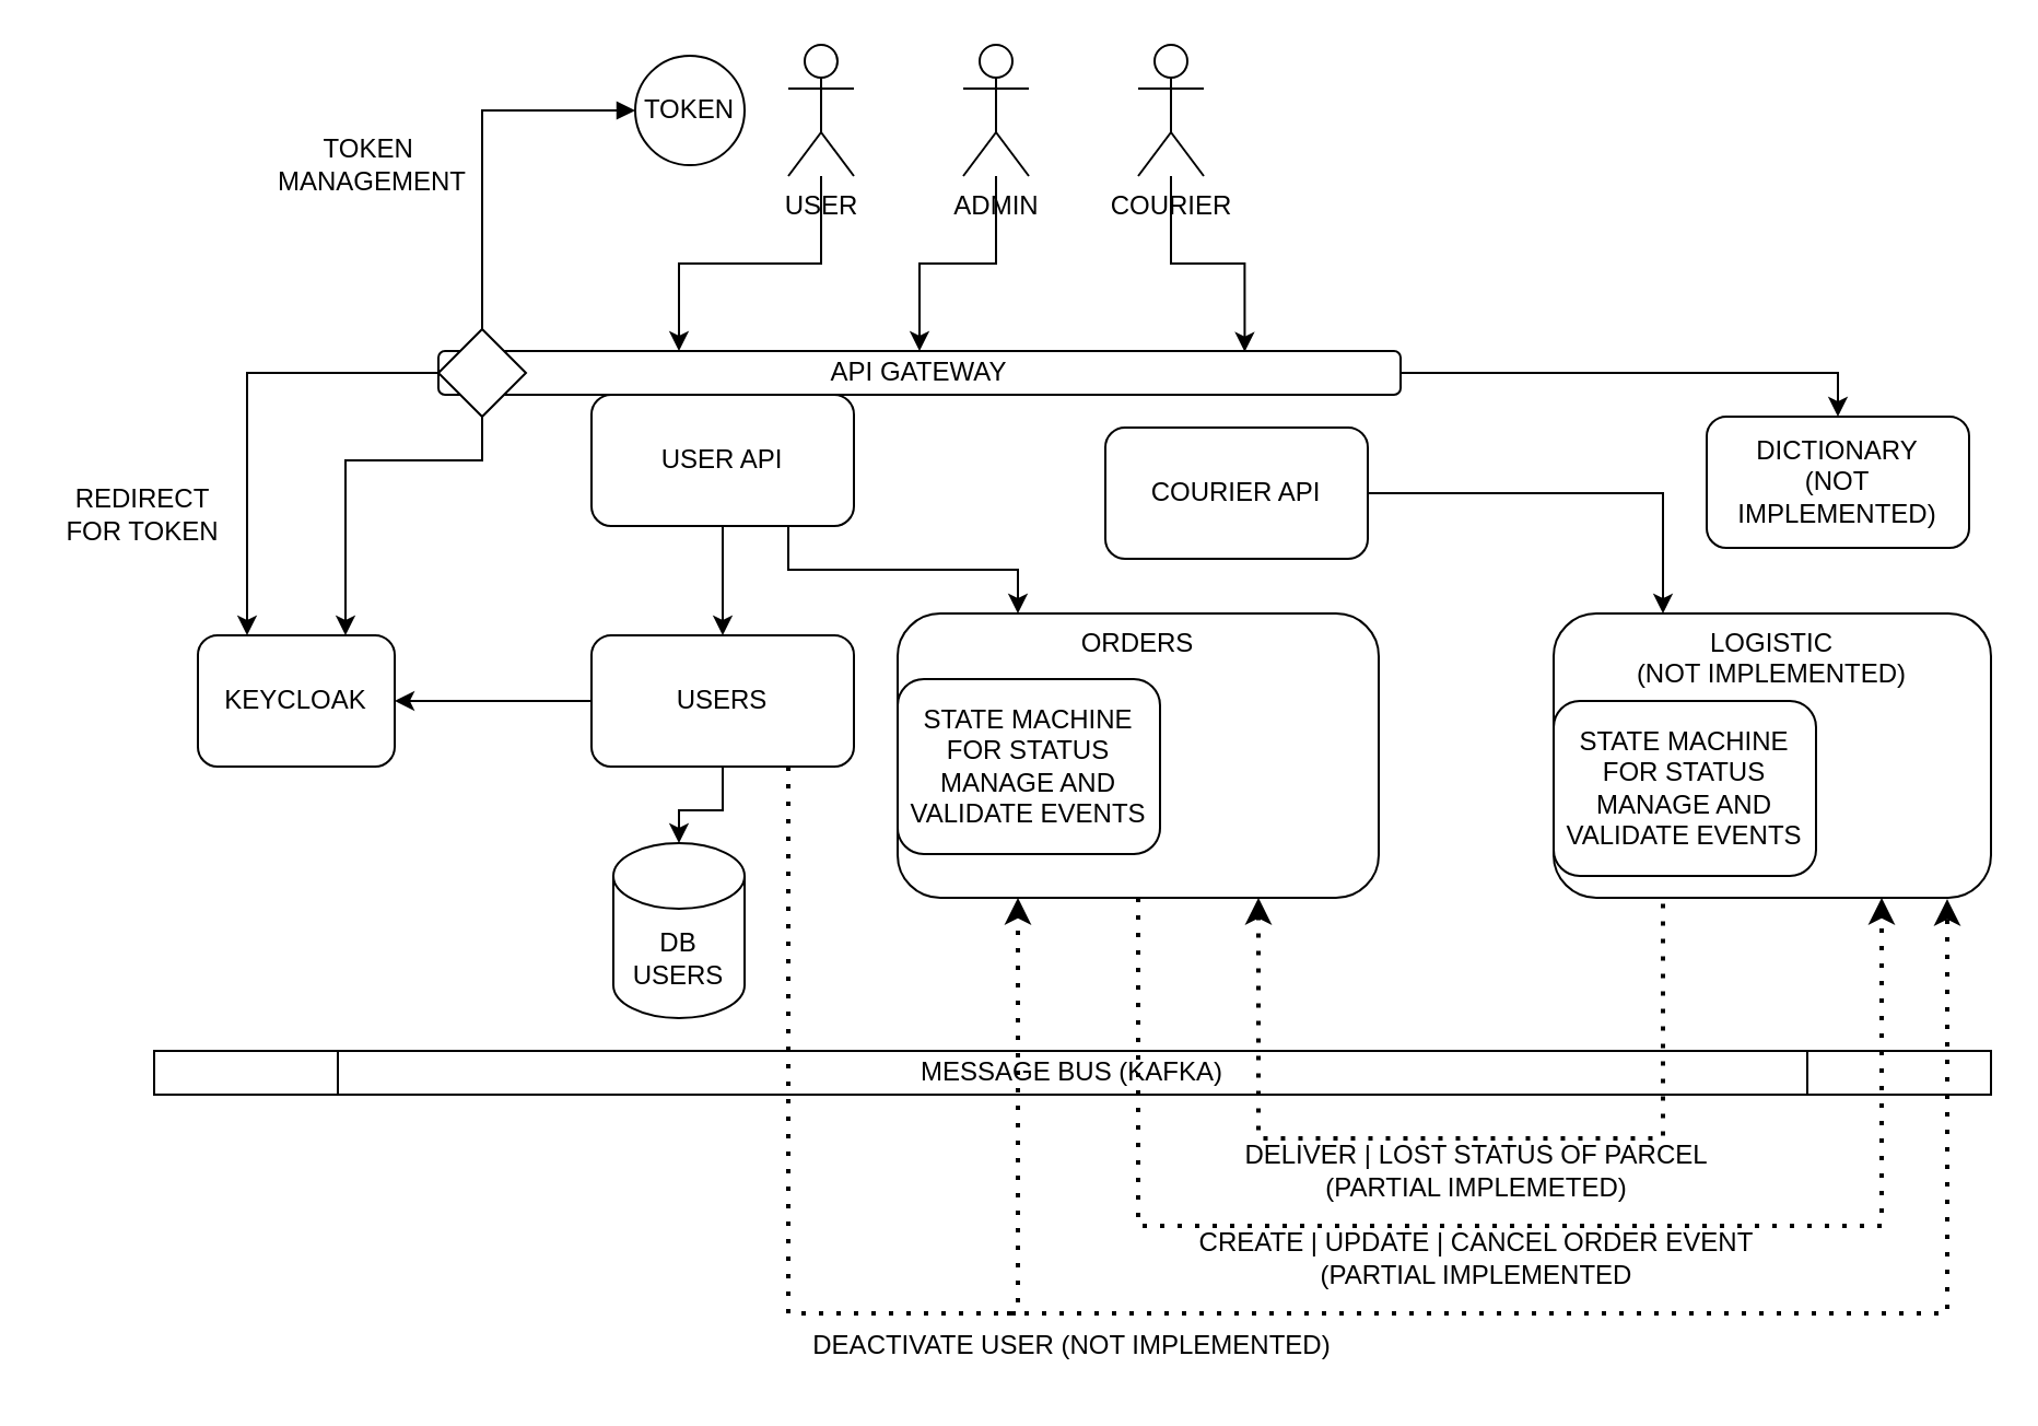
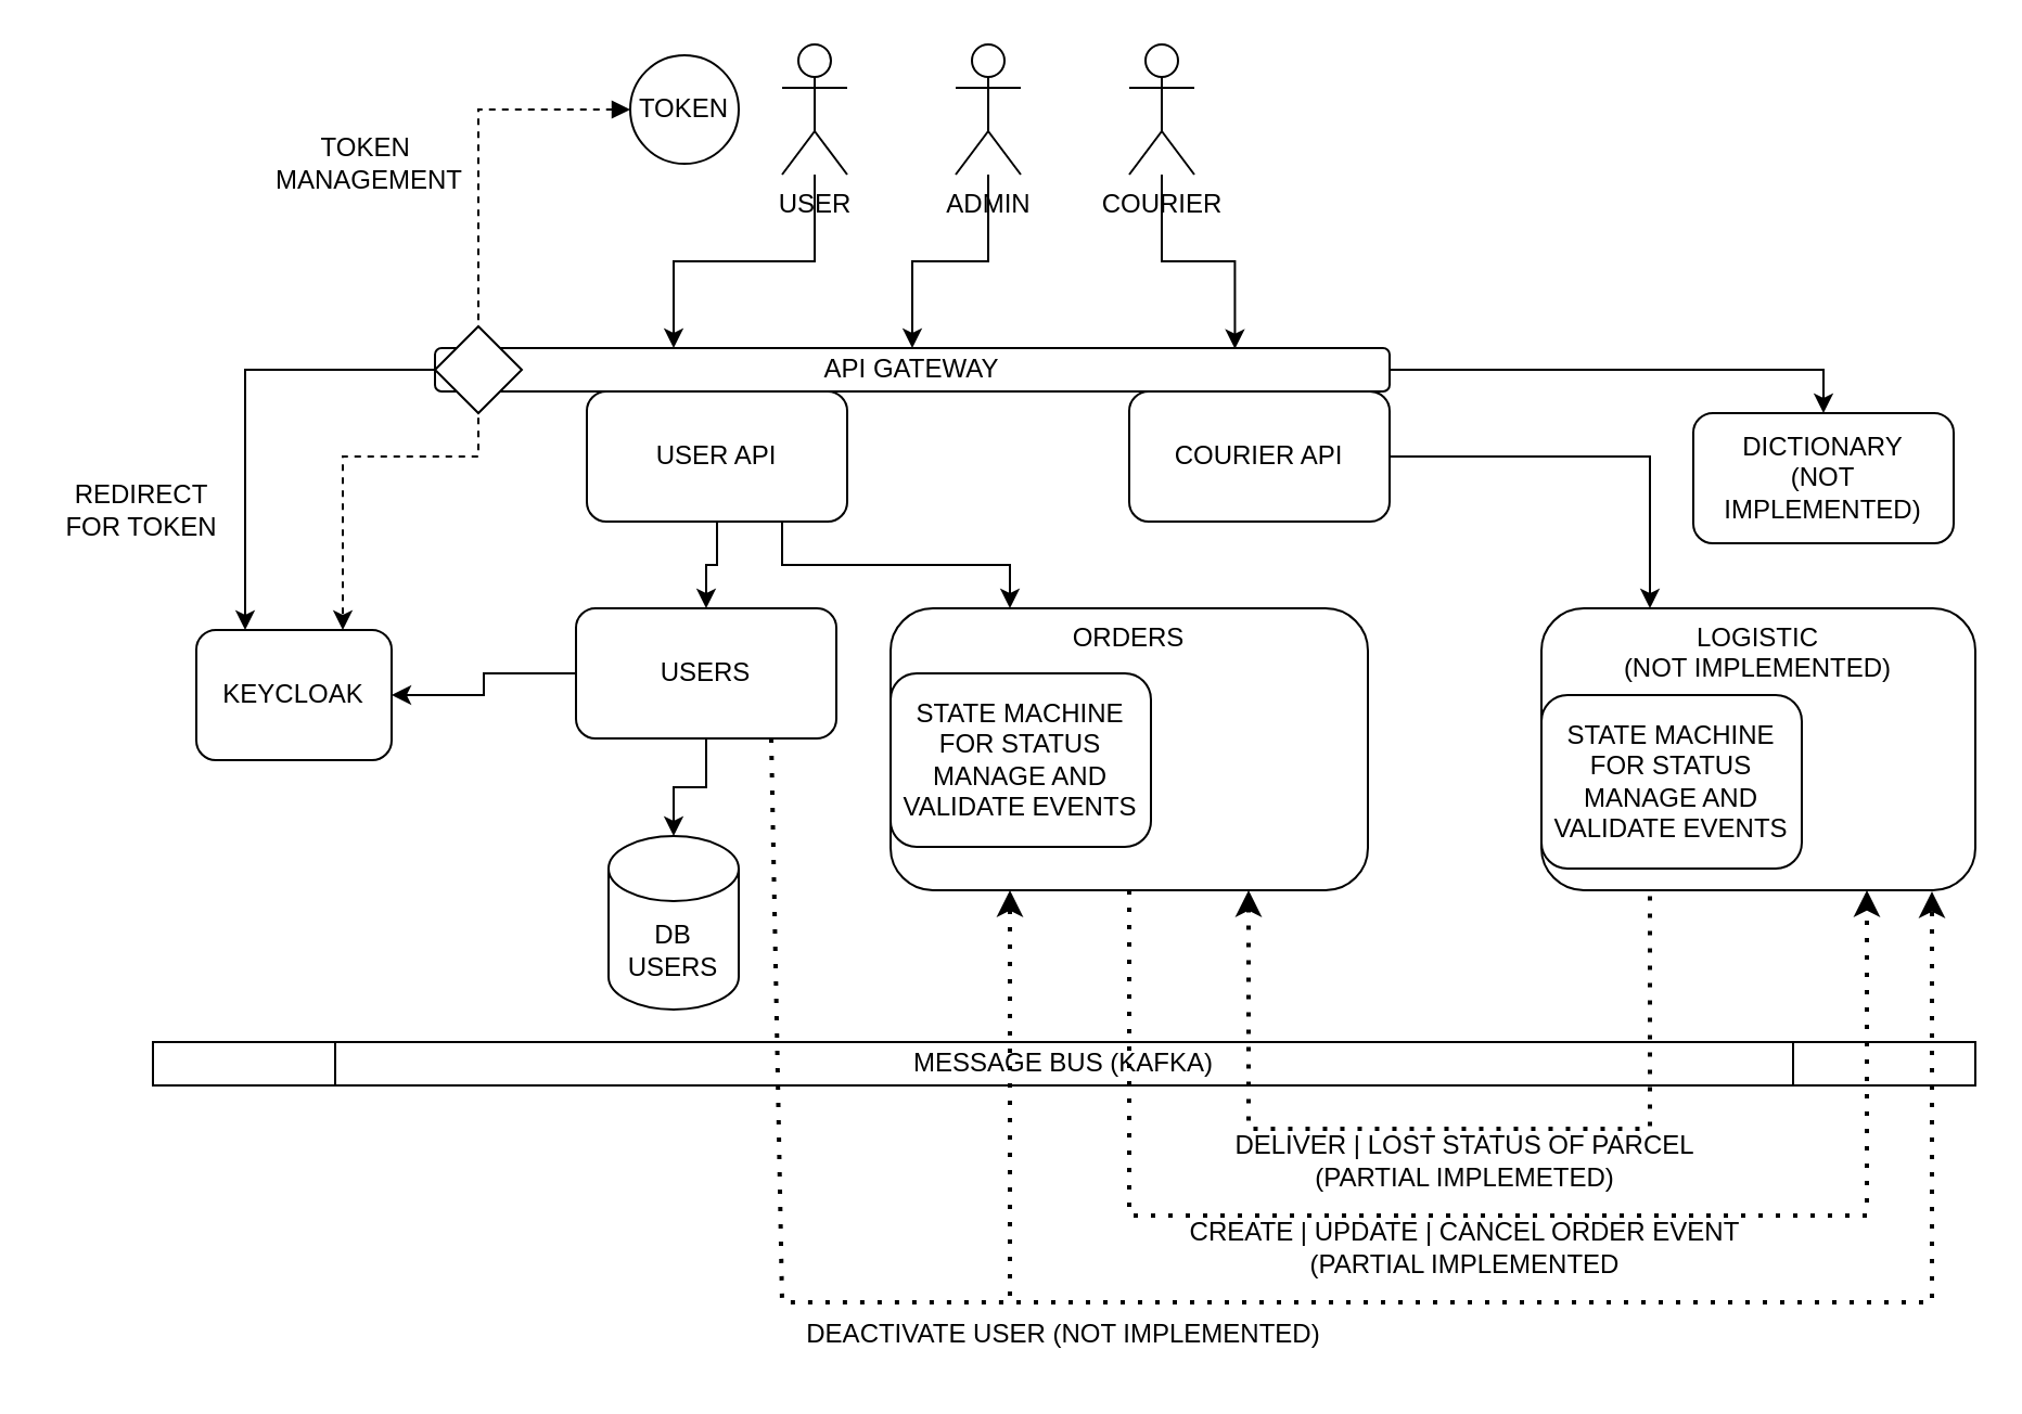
  <mxCell id="0" />
  <mxCell id="1" parent="0" />
  <mxCell id="2" value="" style="edgeStyle=orthogonalEdgeStyle;rounded=0;orthogonalLoop=1;jettySize=auto;html=1;entryX=0.838;entryY=0.017;entryDx=0;entryDy=0;entryPerimeter=0;" parent="1" source="3" target="10" edge="1"><mxGeometry relative="1" as="geometry" /></mxCell>
  <mxCell id="3" value="COURIER" style="shape=umlActor;verticalLabelPosition=bottom;verticalAlign=top;html=1;outlineConnect=0;" parent="1" vertex="1"><mxGeometry x="520" y="20" width="30" height="60" as="geometry" /></mxCell>
  <mxCell id="4" value="" style="edgeStyle=orthogonalEdgeStyle;rounded=0;orthogonalLoop=1;jettySize=auto;html=1;entryX=0.5;entryY=0;entryDx=0;entryDy=0;" parent="1" source="5" target="10" edge="1"><mxGeometry relative="1" as="geometry" /></mxCell>
  <mxCell id="5" value="ADMIN" style="shape=umlActor;verticalLabelPosition=bottom;verticalAlign=top;html=1;outlineConnect=0;" parent="1" vertex="1"><mxGeometry x="440" y="20" width="30" height="60" as="geometry" /></mxCell>
  <mxCell id="6" value="" style="edgeStyle=orthogonalEdgeStyle;rounded=0;orthogonalLoop=1;jettySize=auto;html=1;entryX=0.25;entryY=0;entryDx=0;entryDy=0;" parent="1" source="7" target="10" edge="1"><mxGeometry relative="1" as="geometry" /></mxCell>
  <mxCell id="7" value="USER" style="shape=umlActor;verticalLabelPosition=bottom;verticalAlign=top;html=1;outlineConnect=0;" parent="1" vertex="1"><mxGeometry x="360" y="20" width="30" height="60" as="geometry" /></mxCell>
  <mxCell id="8" value="" style="edgeStyle=orthogonalEdgeStyle;rounded=0;orthogonalLoop=1;jettySize=auto;html=1;" edge="1" parent="1" source="10" target="23"><mxGeometry relative="1" as="geometry" /></mxCell>
  <mxCell id="9" style="edgeStyle=orthogonalEdgeStyle;rounded=0;orthogonalLoop=1;jettySize=auto;html=1;exitX=0;exitY=0.5;exitDx=0;exitDy=0;entryX=0.25;entryY=0;entryDx=0;entryDy=0;" edge="1" parent="1" source="10" target="17"><mxGeometry relative="1" as="geometry"><mxPoint x="210" y="235" as="targetPoint" /></mxGeometry></mxCell>
  <mxCell id="10" value="API GATEWAY" style="rounded=1;whiteSpace=wrap;html=1;" parent="1" vertex="1"><mxGeometry x="200" y="160" width="440" height="20" as="geometry" /></mxCell>
- <mxCell id="11" style="rounded=0;orthogonalLoop=1;jettySize=auto;html=1;entryX=0.75;entryY=0;entryDx=0;entryDy=0;edgeStyle=orthogonalEdgeStyle;startArrow=block;" edge="1" parent="1" source="35" target="17"><mxGeometry relative="1" as="geometry"><mxPoint x="300" y="50" as="sourcePoint" /><mxPoint x="135" y="220" as="targetPoint" /><Array as="points"><mxPoint x="220" y="50" /><mxPoint x="220" y="210" /><mxPoint x="158" y="210" /></Array></mxGeometry></mxCell>
+ <mxCell id="11" style="rounded=0;orthogonalLoop=1;jettySize=auto;html=1;entryX=0.75;entryY=0;entryDx=0;entryDy=0;edgeStyle=orthogonalEdgeStyle;startArrow=block;dashed=1;" edge="1" parent="1" source="35" target="17"><mxGeometry relative="1" as="geometry"><mxPoint x="300" y="50" as="sourcePoint" /><mxPoint x="135" y="220" as="targetPoint" /><Array as="points"><mxPoint x="220" y="50" /><mxPoint x="220" y="210" /><mxPoint x="158" y="210" /></Array></mxGeometry></mxCell>
  <mxCell id="12" value="" style="edgeStyle=orthogonalEdgeStyle;rounded=0;orthogonalLoop=1;jettySize=auto;html=1;" edge="1" parent="1" source="14" target="20"><mxGeometry relative="1" as="geometry" /></mxCell>
  <mxCell id="13" style="edgeStyle=orthogonalEdgeStyle;rounded=0;orthogonalLoop=1;jettySize=auto;html=1;exitX=0.75;exitY=1;exitDx=0;exitDy=0;entryX=0.25;entryY=0;entryDx=0;entryDy=0;" edge="1" parent="1" source="14" target="22"><mxGeometry relative="1" as="geometry" /></mxCell>
  <mxCell id="14" value="USER API" style="rounded=1;whiteSpace=wrap;html=1;" parent="1" vertex="1"><mxGeometry x="270" y="180" width="120" height="60" as="geometry" /></mxCell>
  <mxCell id="15" style="edgeStyle=orthogonalEdgeStyle;rounded=0;orthogonalLoop=1;jettySize=auto;html=1;exitX=1;exitY=0.5;exitDx=0;exitDy=0;entryX=0.25;entryY=0;entryDx=0;entryDy=0;" edge="1" parent="1" source="16" target="24"><mxGeometry relative="1" as="geometry" /></mxCell>
- <mxCell id="16" value="COURIER API" style="rounded=1;whiteSpace=wrap;html=1;" parent="1" vertex="1"><mxGeometry x="505" y="195" width="120" height="60" as="geometry" /></mxCell>
+ <mxCell id="16" value="COURIER API" style="rounded=1;whiteSpace=wrap;html=1;" parent="1" vertex="1"><mxGeometry x="520" y="180" width="120" height="60" as="geometry" /></mxCell>
  <mxCell id="17" value="KEYCLOAK" style="rounded=1;whiteSpace=wrap;html=1;" vertex="1" parent="1"><mxGeometry x="90" y="290" width="90" height="60" as="geometry" /></mxCell>
  <mxCell id="18" style="edgeStyle=orthogonalEdgeStyle;rounded=0;orthogonalLoop=1;jettySize=auto;html=1;exitX=0.5;exitY=1;exitDx=0;exitDy=0;entryX=0.5;entryY=0;entryDx=0;entryDy=0;entryPerimeter=0;" edge="1" parent="1" source="20" target="21"><mxGeometry relative="1" as="geometry" /></mxCell>
  <mxCell id="19" value="" style="edgeStyle=orthogonalEdgeStyle;rounded=0;orthogonalLoop=1;jettySize=auto;html=1;" edge="1" parent="1" source="20" target="17"><mxGeometry relative="1" as="geometry" /></mxCell>
- <mxCell id="20" value="USERS" style="rounded=1;whiteSpace=wrap;html=1;" vertex="1" parent="1"><mxGeometry x="270" y="290" width="120" height="60" as="geometry" /></mxCell>
+ <mxCell id="20" value="USERS" style="rounded=1;whiteSpace=wrap;html=1;" vertex="1" parent="1"><mxGeometry x="265" y="280" width="120" height="60" as="geometry" /></mxCell>
  <mxCell id="21" value="DB&lt;br&gt;USERS" style="shape=cylinder3;whiteSpace=wrap;html=1;boundedLbl=1;backgroundOutline=1;size=15;" vertex="1" parent="1"><mxGeometry x="280" y="385" width="60" height="80" as="geometry" /></mxCell>
  <mxCell id="22" value="ORDERS" style="rounded=1;whiteSpace=wrap;html=1;verticalAlign=top;" vertex="1" parent="1"><mxGeometry x="410" y="280" width="220" height="130" as="geometry" /></mxCell>
  <mxCell id="23" value="DICTIONARY&lt;br&gt;(NOT IMPLEMENTED)" style="rounded=1;whiteSpace=wrap;html=1;" vertex="1" parent="1"><mxGeometry x="780" y="190" width="120" height="60" as="geometry" /></mxCell>
  <mxCell id="24" value="LOGISTIC&lt;br&gt;(NOT IMPLEMENTED)" style="rounded=1;whiteSpace=wrap;html=1;verticalAlign=top;" vertex="1" parent="1"><mxGeometry x="710" y="280" width="200" height="130" as="geometry" /></mxCell>
  <mxCell id="25" value="STATE MACHINE&lt;br&gt;FOR STATUS MANAGE AND VALIDATE EVENTS" style="rounded=1;whiteSpace=wrap;html=1;" vertex="1" parent="1"><mxGeometry x="410" y="310" width="120" height="80" as="geometry" /></mxCell>
  <mxCell id="26" value="MESSAGE BUS (KAFKA)" style="shape=process;whiteSpace=wrap;html=1;backgroundOutline=1;" vertex="1" parent="1"><mxGeometry x="70" y="480" width="840" height="20" as="geometry" /></mxCell>
  <mxCell id="27" value="STATE MACHINE&lt;br&gt;FOR STATUS MANAGE AND VALIDATE EVENTS" style="rounded=1;whiteSpace=wrap;html=1;" vertex="1" parent="1"><mxGeometry x="710" y="320" width="120" height="80" as="geometry" /></mxCell>
  <mxCell id="28" value="" style="endArrow=none;dashed=1;html=1;dashPattern=1 3;strokeWidth=2;rounded=0;entryX=0.25;entryY=1;entryDx=0;entryDy=0;exitX=0.75;exitY=1;exitDx=0;exitDy=0;endFill=0;startArrow=classic;startFill=1;" edge="1" parent="1" source="22" target="24"><mxGeometry width="50" height="50" relative="1" as="geometry"><mxPoint x="450" y="330" as="sourcePoint" /><mxPoint x="500" y="280" as="targetPoint" /><Array as="points"><mxPoint x="575" y="520" /><mxPoint x="760" y="520" /></Array></mxGeometry></mxCell>
  <mxCell id="29" value="DELIVER | LOST STATUS OF PARCEL (PARTIAL IMPLEMETED)" style="text;html=1;strokeColor=none;fillColor=none;align=center;verticalAlign=middle;whiteSpace=wrap;rounded=0;" vertex="1" parent="1"><mxGeometry x="555" y="520" width="240" height="30" as="geometry" /></mxCell>
  <mxCell id="30" value="" style="endArrow=classic;dashed=1;html=1;dashPattern=1 3;strokeWidth=2;rounded=0;exitX=0.5;exitY=1;exitDx=0;exitDy=0;entryX=0.75;entryY=1;entryDx=0;entryDy=0;startArrow=none;startFill=0;endFill=1;" edge="1" parent="1" source="22" target="24"><mxGeometry width="50" height="50" relative="1" as="geometry"><mxPoint x="450" y="310" as="sourcePoint" /><mxPoint x="500" y="260" as="targetPoint" /><Array as="points"><mxPoint x="520" y="560" /><mxPoint x="860" y="560" /></Array></mxGeometry></mxCell>
  <mxCell id="31" value="CREATE | UPDATE | CANCEL ORDER EVENT (PARTIAL IMPLEMENTED" style="text;html=1;strokeColor=none;fillColor=none;align=center;verticalAlign=middle;whiteSpace=wrap;rounded=0;" vertex="1" parent="1"><mxGeometry x="535" y="560" width="280" height="30" as="geometry" /></mxCell>
  <mxCell id="32" value="" style="endArrow=classic;dashed=1;html=1;dashPattern=1 3;strokeWidth=2;rounded=0;exitX=0.75;exitY=1;exitDx=0;exitDy=0;entryX=0.25;entryY=1;entryDx=0;entryDy=0;endFill=1;" edge="1" parent="1" source="20" target="22"><mxGeometry width="50" height="50" relative="1" as="geometry"><mxPoint x="450" y="300" as="sourcePoint" /><mxPoint x="500" y="250" as="targetPoint" /><Array as="points"><mxPoint x="360" y="600" /><mxPoint x="465" y="600" /></Array></mxGeometry></mxCell>
  <mxCell id="33" value="" style="endArrow=classic;dashed=1;html=1;dashPattern=1 3;strokeWidth=2;rounded=0;entryX=0.9;entryY=1.004;entryDx=0;entryDy=0;entryPerimeter=0;endFill=1;" edge="1" parent="1" target="24"><mxGeometry width="50" height="50" relative="1" as="geometry"><mxPoint x="460" y="600" as="sourcePoint" /><mxPoint x="500" y="500" as="targetPoint" /><Array as="points"><mxPoint x="890" y="600" /></Array></mxGeometry></mxCell>
  <mxCell id="34" value="DEACTIVATE USER (NOT IMPLEMENTED)" style="text;html=1;strokeColor=none;fillColor=none;align=center;verticalAlign=middle;whiteSpace=wrap;rounded=0;" vertex="1" parent="1"><mxGeometry x="350" y="600" width="280" height="30" as="geometry" /></mxCell>
  <mxCell id="35" value="TOKEN" style="ellipse;whiteSpace=wrap;html=1;aspect=fixed;" vertex="1" parent="1"><mxGeometry x="290" y="25" width="50" height="50" as="geometry" /></mxCell>
  <mxCell id="36" value="REDIRECT FOR TOKEN" style="text;html=1;strokeColor=none;fillColor=none;align=center;verticalAlign=middle;whiteSpace=wrap;rounded=0;" vertex="1" parent="1"><mxGeometry x="20" y="220" width="90" height="30" as="geometry" /></mxCell>
  <mxCell id="37" value="TOKEN&amp;nbsp;&lt;br&gt;MANAGEMENT" style="text;html=1;strokeColor=none;fillColor=none;align=center;verticalAlign=middle;whiteSpace=wrap;rounded=0;" vertex="1" parent="1"><mxGeometry x="110" y="60" width="120" height="30" as="geometry" /></mxCell>
  <mxCell id="38" value="" style="rhombus;whiteSpace=wrap;html=1;" vertex="1" parent="1"><mxGeometry x="200" y="150" width="40" height="40" as="geometry" /></mxCell>
